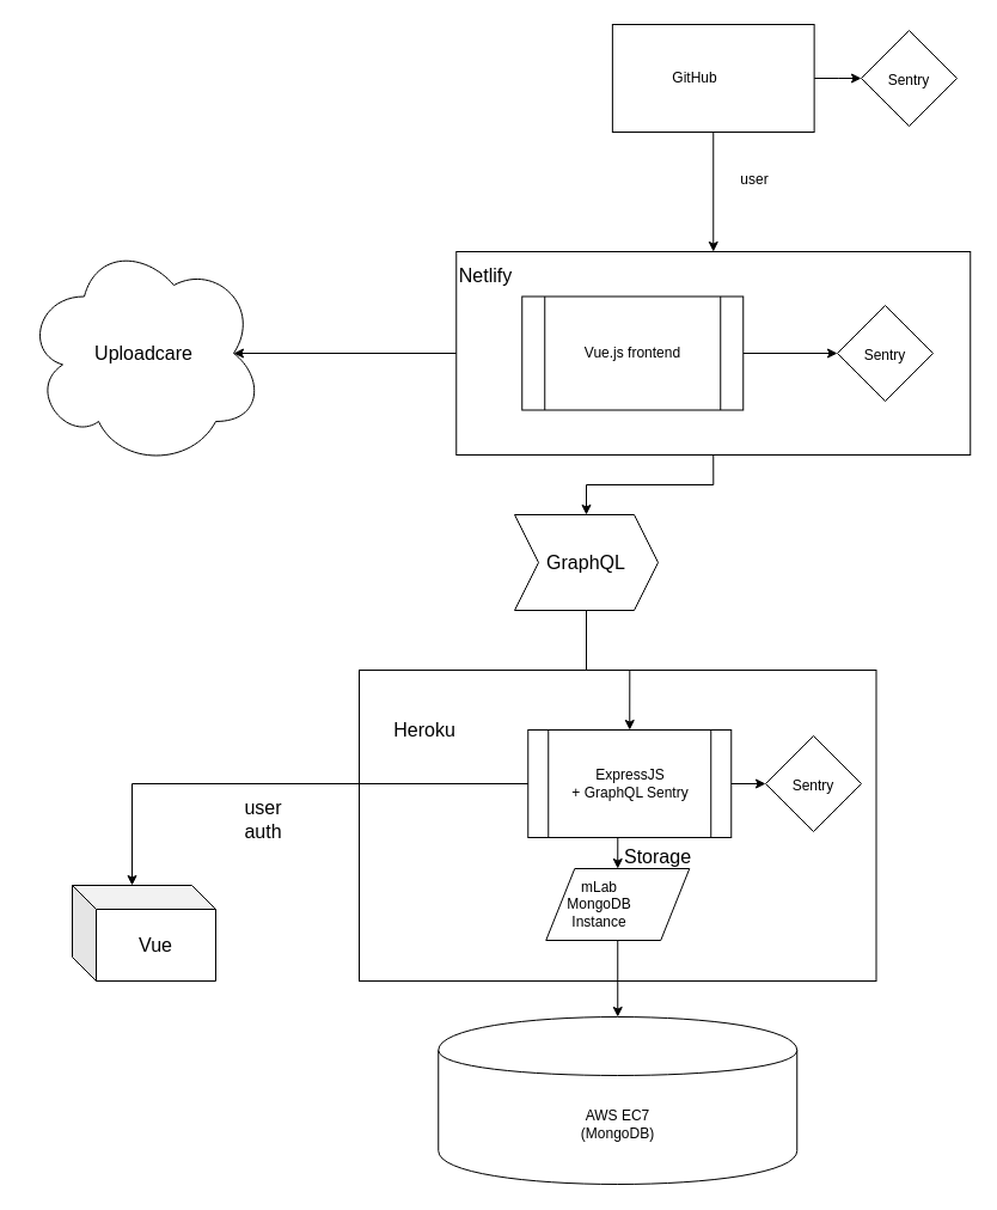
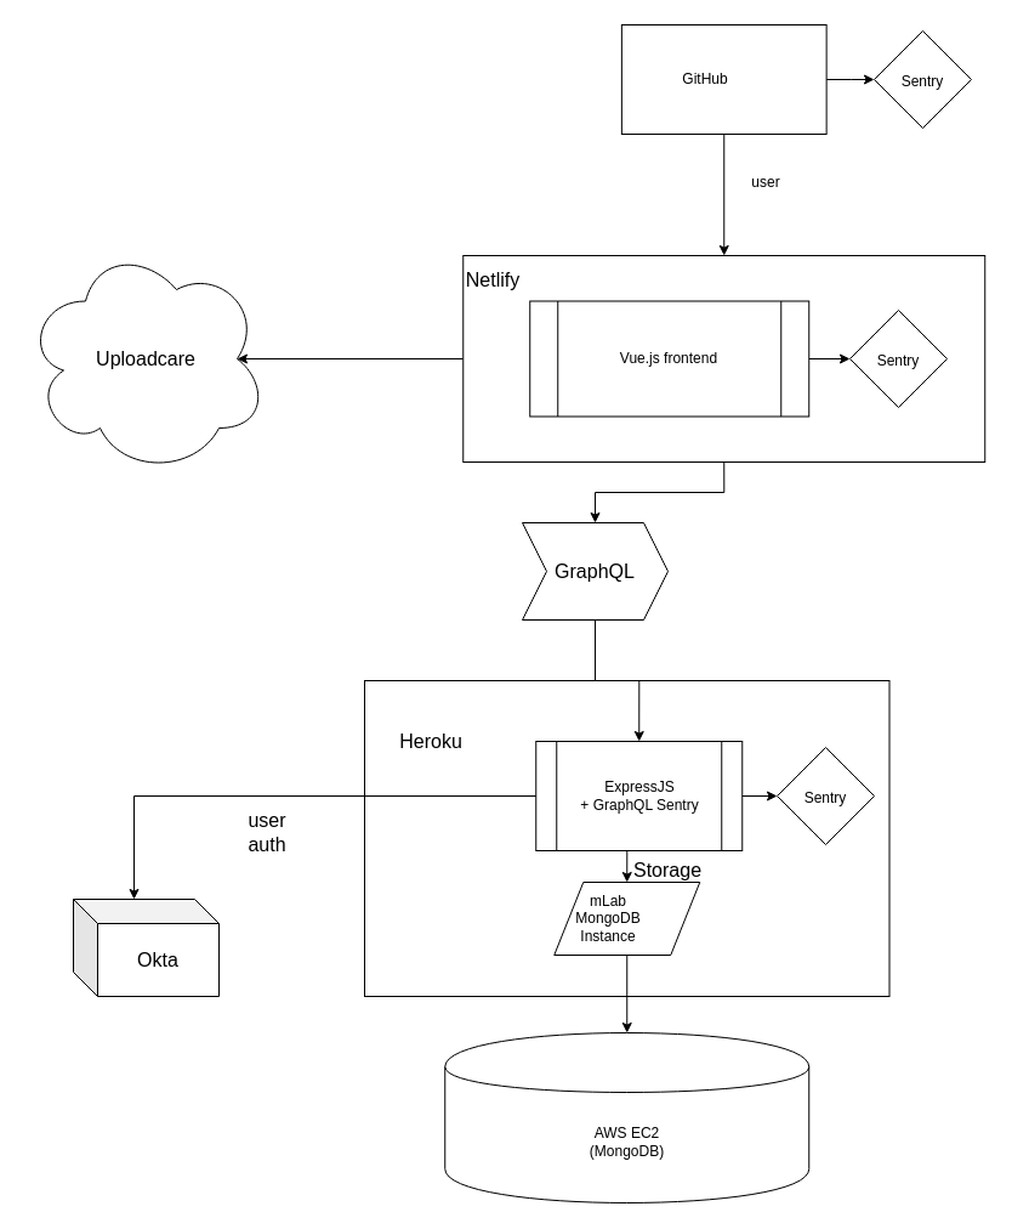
  <mxCell id="0" />
  <mxCell id="1" parent="0" />
  <mxCell id="2" value="" style="rounded=0;whiteSpace=wrap;html=1;fontSize=16;" parent="1" vertex="1"><mxGeometry x="300" y="560" width="432.5" height="260" as="geometry" /></mxCell>
  <mxCell id="3" value="" style="shape=cylinder;whiteSpace=wrap;html=1;boundedLbl=1;backgroundOutline=1;" parent="1" vertex="1"><mxGeometry x="366.25" y="850" width="300" height="140" as="geometry" /></mxCell>
- <mxCell id="4" value="AWS EC7&lt;br&gt;(MongoDB)" style="text;html=1;strokeColor=none;fillColor=none;align=center;verticalAlign=middle;whiteSpace=wrap;rounded=0;" parent="1" vertex="1"><mxGeometry x="473.75" y="930" width="85" height="20" as="geometry" /></mxCell>
+ <mxCell id="4" value="AWS EC2&lt;br&gt;(MongoDB)" style="text;html=1;strokeColor=none;fillColor=none;align=center;verticalAlign=middle;whiteSpace=wrap;rounded=0;" parent="1" vertex="1"><mxGeometry x="473.75" y="930" width="85" height="20" as="geometry" /></mxCell>
  <mxCell id="5" value="" style="group" parent="1" vertex="1" connectable="0"><mxGeometry x="456.25" y="726" width="120" height="60" as="geometry" /></mxCell>
  <mxCell id="6" value="" style="shape=parallelogram;perimeter=parallelogramPerimeter;whiteSpace=wrap;html=1;" parent="5" vertex="1"><mxGeometry width="120" height="60" as="geometry" /></mxCell>
  <mxCell id="7" value="mLab MongoDB&lt;br&gt;Instance" style="text;html=1;strokeColor=none;fillColor=none;align=center;verticalAlign=middle;whiteSpace=wrap;rounded=0;" parent="5" vertex="1"><mxGeometry x="15" y="20" width="60" height="20" as="geometry" /></mxCell>
  <mxCell id="8" value="Heroku" style="text;html=1;strokeColor=none;fillColor=none;align=center;verticalAlign=middle;whiteSpace=wrap;rounded=0;fontSize=16;" parent="1" vertex="1"><mxGeometry x="320" y="590" width="70" height="40" as="geometry" /></mxCell>
  <mxCell id="9" value="" style="group" parent="1" vertex="1" connectable="0"><mxGeometry x="441.25" y="610" width="170" height="90" as="geometry" /></mxCell>
  <mxCell id="10" value="" style="shape=process;whiteSpace=wrap;html=1;backgroundOutline=1;" parent="9" vertex="1"><mxGeometry width="170" height="90" as="geometry" /></mxCell>
  <mxCell id="11" value="ExpressJS&lt;br&gt;+ GraphQL Sentry" style="text;html=1;strokeColor=none;fillColor=none;align=center;verticalAlign=middle;whiteSpace=wrap;rounded=0;" parent="9" vertex="1"><mxGeometry x="26.25" y="30" width="117.5" height="30" as="geometry" /></mxCell>
  <mxCell id="12" value="" style="group" parent="1" vertex="1" connectable="0"><mxGeometry x="640" y="615" width="80" height="80" as="geometry" /></mxCell>
  <mxCell id="13" value="" style="rhombus;whiteSpace=wrap;html=1;fontSize=16;" parent="12" vertex="1"><mxGeometry width="80" height="80" as="geometry" /></mxCell>
  <mxCell id="14" value="&lt;font style=&quot;font-size: 12px&quot;&gt;Sentry&lt;/font&gt;" style="text;html=1;strokeColor=none;fillColor=none;align=center;verticalAlign=middle;whiteSpace=wrap;rounded=0;fontSize=16;" parent="12" vertex="1"><mxGeometry x="20" y="30" width="40" height="20" as="geometry" /></mxCell>
  <mxCell id="15" style="edgeStyle=orthogonalEdgeStyle;rounded=0;orthogonalLoop=1;jettySize=auto;html=1;exitX=0.5;exitY=1;exitDx=0;exitDy=0;entryX=0.5;entryY=0;entryDx=0;entryDy=0;fontSize=16;" parent="1" source="10" target="6" edge="1"><mxGeometry relative="1" as="geometry" /></mxCell>
  <mxCell id="16" style="edgeStyle=orthogonalEdgeStyle;rounded=0;orthogonalLoop=1;jettySize=auto;html=1;exitX=0.5;exitY=1;exitDx=0;exitDy=0;entryX=0.5;entryY=0;entryDx=0;entryDy=0;fontSize=16;" parent="1" source="6" target="3" edge="1"><mxGeometry relative="1" as="geometry" /></mxCell>
  <mxCell id="17" value="Uploadcare" style="ellipse;shape=cloud;whiteSpace=wrap;html=1;fontSize=16;" parent="1" vertex="1"><mxGeometry x="20" y="200" width="200" height="190" as="geometry" /></mxCell>
  <mxCell id="18" style="edgeStyle=orthogonalEdgeStyle;rounded=0;orthogonalLoop=1;jettySize=auto;html=1;exitX=0.5;exitY=1;exitDx=0;exitDy=0;entryX=0.5;entryY=0;entryDx=0;entryDy=0;fontSize=16;" parent="1" source="20" target="23" edge="1"><mxGeometry relative="1" as="geometry" /></mxCell>
  <mxCell id="19" style="edgeStyle=orthogonalEdgeStyle;rounded=0;orthogonalLoop=1;jettySize=auto;html=1;exitX=0;exitY=0.5;exitDx=0;exitDy=0;entryX=0.875;entryY=0.5;entryDx=0;entryDy=0;entryPerimeter=0;" edge="1" parent="1" source="20" target="17"><mxGeometry relative="1" as="geometry" /></mxCell>
  <mxCell id="20" value="" style="rounded=0;whiteSpace=wrap;html=1;fontSize=16;" parent="1" vertex="1"><mxGeometry x="381.25" y="210" width="430" height="170" as="geometry" /></mxCell>
  <mxCell id="21" value="Netlify" style="text;html=1;strokeColor=none;fillColor=none;align=center;verticalAlign=middle;whiteSpace=wrap;rounded=0;fontSize=16;" parent="1" vertex="1"><mxGeometry x="386.25" y="220" width="40" height="20" as="geometry" /></mxCell>
  <mxCell id="22" style="edgeStyle=orthogonalEdgeStyle;rounded=0;orthogonalLoop=1;jettySize=auto;html=1;exitX=0.5;exitY=1;exitDx=0;exitDy=0;fontSize=16;entryX=0.5;entryY=0;entryDx=0;entryDy=0;" parent="1" source="23" target="10" edge="1"><mxGeometry relative="1" as="geometry" /></mxCell>
  <mxCell id="23" value="GraphQL" style="shape=step;perimeter=stepPerimeter;whiteSpace=wrap;html=1;fixedSize=1;fontSize=16;" parent="1" vertex="1"><mxGeometry x="430" y="430" width="120" height="80" as="geometry" /></mxCell>
  <mxCell id="24" value="" style="group" parent="1" vertex="1" connectable="0"><mxGeometry x="60" y="740" width="120" height="80" as="geometry" /></mxCell>
  <mxCell id="25" value="" style="shape=cube;whiteSpace=wrap;html=1;boundedLbl=1;backgroundOutline=1;darkOpacity=0.05;darkOpacity2=0.1;fontSize=16;" parent="24" vertex="1"><mxGeometry width="120" height="80" as="geometry" /></mxCell>
- <mxCell id="26" value="Vue" style="text;html=1;strokeColor=none;fillColor=none;align=center;verticalAlign=middle;whiteSpace=wrap;rounded=0;fontSize=16;" parent="24" vertex="1"><mxGeometry x="50" y="40" width="40" height="20" as="geometry" /></mxCell>
+ <mxCell id="26" value="Okta" style="text;html=1;strokeColor=none;fillColor=none;align=center;verticalAlign=middle;whiteSpace=wrap;rounded=0;fontSize=16;" parent="24" vertex="1"><mxGeometry x="50" y="40" width="40" height="20" as="geometry" /></mxCell>
  <mxCell id="27" value="user auth" style="text;html=1;strokeColor=none;fillColor=none;align=center;verticalAlign=middle;whiteSpace=wrap;rounded=0;fontSize=16;" parent="1" vertex="1"><mxGeometry x="200" y="675" width="40" height="20" as="geometry" /></mxCell>
  <mxCell id="28" value="Storage" style="text;html=1;strokeColor=none;fillColor=none;align=center;verticalAlign=middle;whiteSpace=wrap;rounded=0;fontSize=16;" parent="1" vertex="1"><mxGeometry x="530" y="706" width="40" height="20" as="geometry" /></mxCell>
  <mxCell id="29" style="edgeStyle=orthogonalEdgeStyle;rounded=0;orthogonalLoop=1;jettySize=auto;html=1;exitX=1;exitY=0.5;exitDx=0;exitDy=0;entryX=0;entryY=0.5;entryDx=0;entryDy=0;" edge="1" parent="1" source="30" target="32"><mxGeometry relative="1" as="geometry" /></mxCell>
- <mxCell id="30" value="Vue.js frontend" style="shape=process;whiteSpace=wrap;html=1;backgroundOutline=1;" vertex="1" parent="1"><mxGeometry x="436.25" y="247.5" width="185" height="95" as="geometry" /></mxCell>
+ <mxCell id="30" value="Vue.js frontend" style="shape=process;whiteSpace=wrap;html=1;backgroundOutline=1;" vertex="1" parent="1"><mxGeometry x="436.25" y="247.5" width="230" height="95" as="geometry" /></mxCell>
  <mxCell id="31" value="" style="group" vertex="1" connectable="0" parent="1"><mxGeometry x="700" y="255" width="80" height="80" as="geometry" /></mxCell>
  <mxCell id="32" value="" style="rhombus;whiteSpace=wrap;html=1;fontSize=16;" vertex="1" parent="31"><mxGeometry width="80" height="80" as="geometry" /></mxCell>
  <mxCell id="33" value="&lt;font style=&quot;font-size: 12px&quot;&gt;Sentry&lt;/font&gt;" style="text;html=1;strokeColor=none;fillColor=none;align=center;verticalAlign=middle;whiteSpace=wrap;rounded=0;fontSize=16;" vertex="1" parent="31"><mxGeometry x="20" y="30" width="40" height="20" as="geometry" /></mxCell>
  <mxCell id="34" style="edgeStyle=orthogonalEdgeStyle;rounded=0;orthogonalLoop=1;jettySize=auto;html=1;exitX=0.5;exitY=1;exitDx=0;exitDy=0;entryX=0.5;entryY=0;entryDx=0;entryDy=0;" edge="1" parent="1" source="36" target="20"><mxGeometry relative="1" as="geometry" /></mxCell>
  <mxCell id="35" style="edgeStyle=orthogonalEdgeStyle;rounded=0;orthogonalLoop=1;jettySize=auto;html=1;exitX=1;exitY=0.5;exitDx=0;exitDy=0;" edge="1" parent="1" source="36" target="40"><mxGeometry relative="1" as="geometry" /></mxCell>
  <mxCell id="36" value="" style="rounded=0;whiteSpace=wrap;html=1;" vertex="1" parent="1"><mxGeometry x="511.88" y="20" width="168.75" height="90" as="geometry" /></mxCell>
  <mxCell id="37" value="GitHub" style="text;html=1;strokeColor=none;fillColor=none;align=center;verticalAlign=middle;whiteSpace=wrap;rounded=0;" vertex="1" parent="1"><mxGeometry x="561.25" y="55" width="40" height="20" as="geometry" /></mxCell>
  <mxCell id="38" value="user" style="text;html=1;strokeColor=none;fillColor=none;align=center;verticalAlign=middle;whiteSpace=wrap;rounded=0;" vertex="1" parent="1"><mxGeometry x="611" y="140" width="40" height="20" as="geometry" /></mxCell>
  <mxCell id="39" value="" style="group" vertex="1" connectable="0" parent="1"><mxGeometry x="720" y="25" width="80" height="80" as="geometry" /></mxCell>
  <mxCell id="40" value="" style="rhombus;whiteSpace=wrap;html=1;fontSize=16;" vertex="1" parent="39"><mxGeometry width="80" height="80" as="geometry" /></mxCell>
  <mxCell id="41" value="&lt;font style=&quot;font-size: 12px&quot;&gt;Sentry&lt;/font&gt;" style="text;html=1;strokeColor=none;fillColor=none;align=center;verticalAlign=middle;whiteSpace=wrap;rounded=0;fontSize=16;" vertex="1" parent="39"><mxGeometry x="20" y="30" width="40" height="20" as="geometry" /></mxCell>
  <mxCell id="42" style="edgeStyle=orthogonalEdgeStyle;rounded=0;orthogonalLoop=1;jettySize=auto;html=1;exitX=1;exitY=0.5;exitDx=0;exitDy=0;entryX=0;entryY=0.5;entryDx=0;entryDy=0;" edge="1" parent="1" source="10" target="13"><mxGeometry relative="1" as="geometry" /></mxCell>
  <mxCell id="43" style="edgeStyle=orthogonalEdgeStyle;rounded=0;orthogonalLoop=1;jettySize=auto;html=1;exitX=0;exitY=0.5;exitDx=0;exitDy=0;entryX=0;entryY=0;entryDx=50;entryDy=0;entryPerimeter=0;" edge="1" parent="1" source="10" target="25"><mxGeometry relative="1" as="geometry" /></mxCell>
